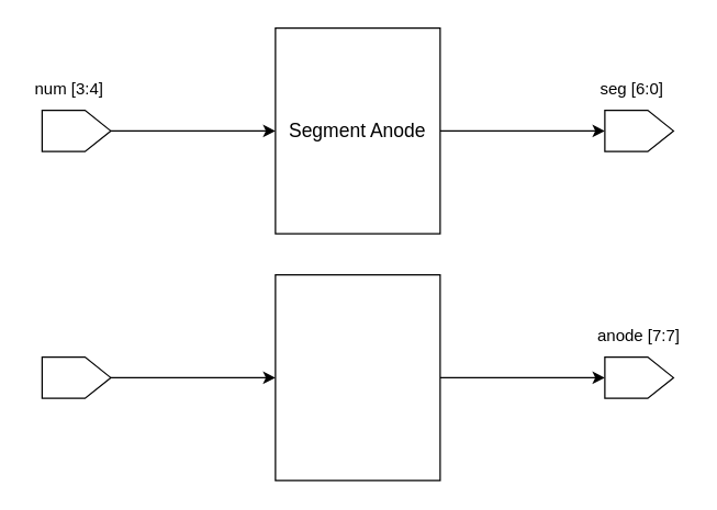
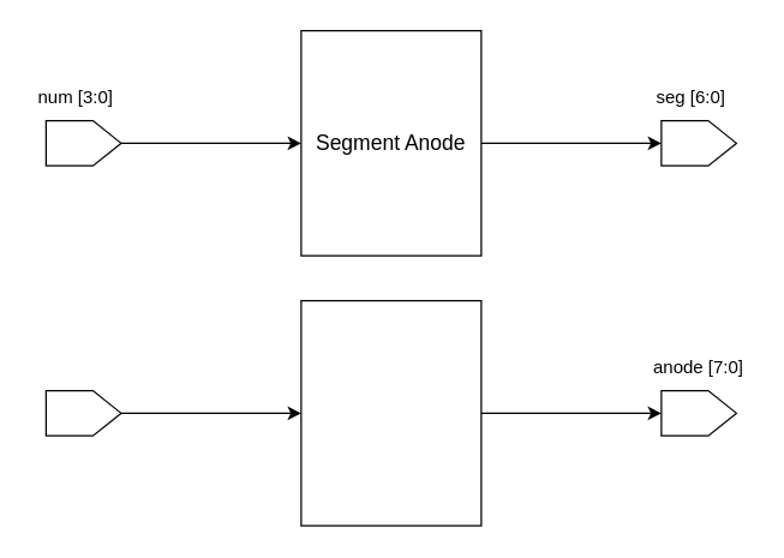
  <mxCell id="0" />
  <mxCell id="1" parent="0" />
  <mxCell id="2" style="edgeStyle=orthogonalEdgeStyle;rounded=0;orthogonalLoop=1;jettySize=auto;html=1;exitX=1;exitY=0.5;exitDx=0;exitDy=0;" edge="1" parent="1" source="3"><mxGeometry relative="1" as="geometry"><mxPoint x="440" y="95" as="targetPoint" /></mxGeometry></mxCell>
  <mxCell id="3" value="" style="rounded=0;whiteSpace=wrap;html=1;" vertex="1" parent="1"><mxGeometry x="200" y="20" width="120" height="150" as="geometry" /></mxCell>
  <mxCell id="4" style="edgeStyle=orthogonalEdgeStyle;rounded=0;orthogonalLoop=1;jettySize=auto;html=1;exitX=0.5;exitY=1;exitDx=0;exitDy=0;" edge="1" parent="1" source="5" target="3"><mxGeometry relative="1" as="geometry" /></mxCell>
  <mxCell id="5" value="" style="shape=offPageConnector;whiteSpace=wrap;html=1;direction=north;" vertex="1" parent="1"><mxGeometry x="30" y="80" width="50" height="30" as="geometry" /></mxCell>
  <mxCell id="6" value="" style="shape=offPageConnector;whiteSpace=wrap;html=1;direction=north;" vertex="1" parent="1"><mxGeometry x="440" y="80" width="50" height="30" as="geometry" /></mxCell>
  <mxCell id="7" value="&lt;font style=&quot;font-size: 14px;&quot;&gt;Segment Anode&lt;/font&gt;" style="text;html=1;align=center;verticalAlign=middle;whiteSpace=wrap;rounded=0;" vertex="1" parent="1"><mxGeometry x="200" y="20" width="120" height="150" as="geometry" /></mxCell>
- <mxCell id="8" value="num [3:4]" style="text;html=1;align=center;verticalAlign=middle;whiteSpace=wrap;rounded=0;" vertex="1" parent="1"><mxGeometry x="20" y="50" width="60" height="30" as="geometry" /></mxCell>
+ <mxCell id="8" value="num [3:0]" style="text;html=1;align=center;verticalAlign=middle;whiteSpace=wrap;rounded=0;" vertex="1" parent="1"><mxGeometry x="20" y="50" width="60" height="30" as="geometry" /></mxCell>
  <mxCell id="9" value="seg [6:0]" style="text;html=1;align=center;verticalAlign=middle;whiteSpace=wrap;rounded=0;" vertex="1" parent="1"><mxGeometry x="430" y="50" width="60" height="30" as="geometry" /></mxCell>
  <mxCell id="10" style="edgeStyle=orthogonalEdgeStyle;rounded=0;orthogonalLoop=1;jettySize=auto;html=1;exitX=1;exitY=0.5;exitDx=0;exitDy=0;" edge="1" parent="1" source="11"><mxGeometry relative="1" as="geometry"><mxPoint x="440" y="275" as="targetPoint" /></mxGeometry></mxCell>
  <mxCell id="11" value="" style="rounded=0;whiteSpace=wrap;html=1;" vertex="1" parent="1"><mxGeometry x="200" y="200" width="120" height="150" as="geometry" /></mxCell>
  <mxCell id="12" style="edgeStyle=orthogonalEdgeStyle;rounded=0;orthogonalLoop=1;jettySize=auto;html=1;exitX=0.5;exitY=1;exitDx=0;exitDy=0;" edge="1" parent="1" source="13" target="11"><mxGeometry relative="1" as="geometry" /></mxCell>
  <mxCell id="13" value="" style="shape=offPageConnector;whiteSpace=wrap;html=1;direction=north;" vertex="1" parent="1"><mxGeometry x="30" y="260" width="50" height="30" as="geometry" /></mxCell>
  <mxCell id="14" value="" style="shape=offPageConnector;whiteSpace=wrap;html=1;direction=north;" vertex="1" parent="1"><mxGeometry x="440" y="260" width="50" height="30" as="geometry" /></mxCell>
- <mxCell id="15" value="anode [7:7]" style="text;html=1;align=center;verticalAlign=middle;whiteSpace=wrap;rounded=0;" vertex="1" parent="1"><mxGeometry x="430" y="230" width="70" height="30" as="geometry" /></mxCell>
+ <mxCell id="15" value="anode [7:0]" style="text;html=1;align=center;verticalAlign=middle;whiteSpace=wrap;rounded=0;" vertex="1" parent="1"><mxGeometry x="430" y="230" width="70" height="30" as="geometry" /></mxCell>
